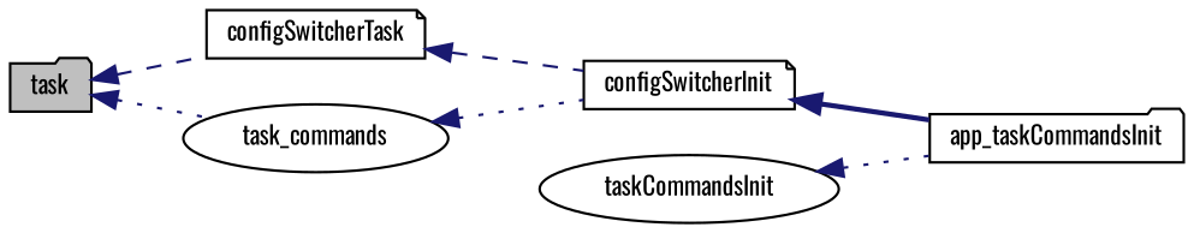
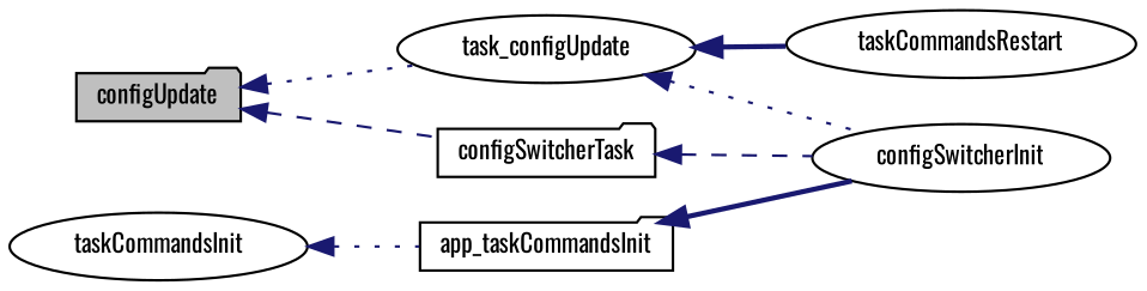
  digraph {
    fontname=Oswald
    rankdir=LR
    node [color=black fillcolor=white fontname=Oswald fontsize=10 shape=ellipse style=filled]
    edge [color=midnightblue dir=back fontname=Oswald fontsize=10 labelfontname=Helvetica labelfontsize=10 style=dotted]
-   n1 [fillcolor=grey75 fontcolor=black height=0.2 label=task shape=folder width=0.4]
-   n2 [height=0.2 label=configSwitcherTask shape=note width=0.4]
-   n3 [height=0.2 label=task_commands width=0.4]
-   n4 [height=0.2 label=configSwitcherInit shape=note width=0.4]
+   n1 [fillcolor=grey75 fontcolor=black height=0.2 label=configUpdate shape=folder width=0.4]
+   n2 [height=0.2 label=configSwitcherTask shape=folder width=0.4]
+   n3 [height=0.2 label=task_configUpdate width=0.4]
+   n4 [height=0.2 label=configSwitcherInit width=0.4]
+   n5 [height=0.2 label=taskCommandsRestart width=0.4]
    n6 [height=0.2 label=app_taskCommandsInit shape=folder width=0.4]
    n7 [height=0.2 label=taskCommandsInit width=0.4]
    n1 -> n2 [style=dashed]
    n1 -> n3
    n2 -> n4 [style=dashed]
    n3 -> n4
-   n4 -> n6 [style=bold]
+   n3 -> n5 [style=bold]
+   n6 -> n4 [style=bold]
    n7 -> n6
  }
